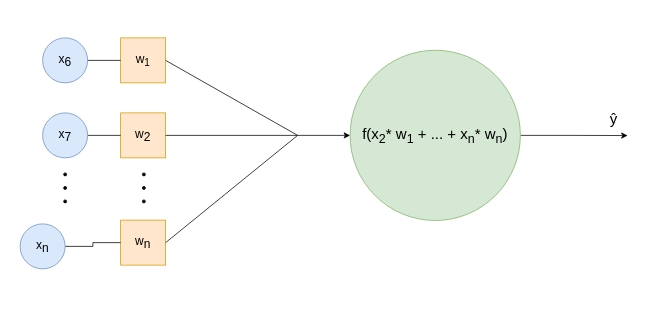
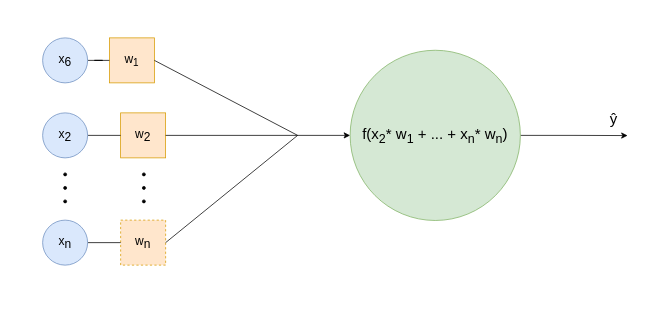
  <mxCell id="0" />
  <mxCell id="1" parent="0" />
  <mxCell id="2" value="" style="rounded=0;whiteSpace=wrap;html=1;fillColor=none;strokeColor=none;" parent="1" vertex="1"><mxGeometry x="20" y="20" width="840" height="370" as="geometry" /></mxCell>
- <mxCell id="3" value="&lt;font style=&quot;font-size: 16px;&quot;&gt;w&lt;sub&gt;1&lt;/sub&gt;&lt;/font&gt;" style="rounded=0;whiteSpace=wrap;html=1;fillColor=#ffe6cc;strokeColor=#d79b00;" parent="1" vertex="1"><mxGeometry x="160" y="50" width="60" height="60" as="geometry" /></mxCell>
+ <mxCell id="3" value="&lt;font style=&quot;font-size: 16px;&quot;&gt;w&lt;sub&gt;1&lt;/sub&gt;&lt;/font&gt;" style="rounded=0;whiteSpace=wrap;html=1;fillColor=#ffe6cc;strokeColor=#d79b00;" parent="1" vertex="1"><mxGeometry x="145" y="50" width="60" height="60" as="geometry" /></mxCell>
  <mxCell id="4" value="w&lt;sub style=&quot;font-size: 16px;&quot;&gt;2&lt;/sub&gt;" style="rounded=0;whiteSpace=wrap;html=1;fillColor=#ffe6cc;strokeColor=#d79b00;fontSize=16;" parent="1" vertex="1"><mxGeometry x="160" y="150" width="60" height="60" as="geometry" /></mxCell>
- <mxCell id="5" value="w&lt;sub style=&quot;font-size: 16px;&quot;&gt;n&lt;/sub&gt;" style="rounded=0;whiteSpace=wrap;html=1;fillColor=#ffe6cc;strokeColor=#d79b00;fontSize=16;" parent="1" vertex="1"><mxGeometry x="160" y="293" width="60" height="60" as="geometry" /></mxCell>
+ <mxCell id="5" value="w&lt;sub style=&quot;font-size: 16px;&quot;&gt;n&lt;/sub&gt;" style="rounded=0;whiteSpace=wrap;html=1;fillColor=#ffe6cc;strokeColor=#d79b00;fontSize=16;dashed=1;" parent="1" vertex="1"><mxGeometry x="160" y="293" width="60" height="60" as="geometry" /></mxCell>
  <mxCell id="6" value="" style="ellipse;whiteSpace=wrap;html=1;fillColor=#000000;fontSize=5;" parent="1" vertex="1"><mxGeometry x="189" y="230" width="4" height="4" as="geometry" /></mxCell>
  <mxCell id="7" value="" style="ellipse;whiteSpace=wrap;html=1;fillColor=#000000;fontSize=5;" parent="1" vertex="1"><mxGeometry x="189" y="248" width="4" height="4" as="geometry" /></mxCell>
  <mxCell id="8" value="" style="ellipse;whiteSpace=wrap;html=1;fillColor=#000000;fontSize=5;" parent="1" vertex="1"><mxGeometry x="189" y="266" width="4" height="4" as="geometry" /></mxCell>
  <mxCell id="9" style="edgeStyle=orthogonalEdgeStyle;rounded=0;orthogonalLoop=1;jettySize=auto;html=1;endArrow=none;endFill=0;" parent="1" source="10" target="3" edge="1"><mxGeometry relative="1" as="geometry" /></mxCell>
  <mxCell id="10" value="x&lt;sub style=&quot;font-size: 16px;&quot;&gt;6&lt;/sub&gt;" style="ellipse;whiteSpace=wrap;html=1;fillColor=#dae8fc;strokeColor=#6c8ebf;fontSize=16;" parent="1" vertex="1"><mxGeometry x="56" y="50" width="60" height="60" as="geometry" /></mxCell>
  <mxCell id="11" style="edgeStyle=orthogonalEdgeStyle;rounded=0;orthogonalLoop=1;jettySize=auto;html=1;entryX=0;entryY=0.5;entryDx=0;entryDy=0;endArrow=none;endFill=0;" parent="1" source="12" target="4" edge="1"><mxGeometry relative="1" as="geometry" /></mxCell>
- <mxCell id="12" value="x&lt;sub style=&quot;font-size: 16px;&quot;&gt;7&lt;/sub&gt;" style="ellipse;whiteSpace=wrap;html=1;fillColor=#dae8fc;strokeColor=#6c8ebf;fontSize=16;" parent="1" vertex="1"><mxGeometry x="56" y="150" width="60" height="60" as="geometry" /></mxCell>
+ <mxCell id="12" value="x&lt;sub style=&quot;font-size: 16px;&quot;&gt;2&lt;/sub&gt;" style="ellipse;whiteSpace=wrap;html=1;fillColor=#dae8fc;strokeColor=#6c8ebf;fontSize=16;" parent="1" vertex="1"><mxGeometry x="56" y="150" width="60" height="60" as="geometry" /></mxCell>
  <mxCell id="13" style="edgeStyle=orthogonalEdgeStyle;rounded=0;orthogonalLoop=1;jettySize=auto;html=1;entryX=0;entryY=0.5;entryDx=0;entryDy=0;endArrow=none;endFill=0;" parent="1" source="14" target="5" edge="1"><mxGeometry relative="1" as="geometry" /></mxCell>
- <mxCell id="14" value="x&lt;sub style=&quot;font-size: 16px;&quot;&gt;n&lt;/sub&gt;" style="ellipse;whiteSpace=wrap;html=1;fillColor=#dae8fc;strokeColor=#6c8ebf;fontSize=16;" parent="1" vertex="1"><mxGeometry x="26" y="298" width="60" height="60" as="geometry" /></mxCell>
+ <mxCell id="14" value="x&lt;sub style=&quot;font-size: 16px;&quot;&gt;n&lt;/sub&gt;" style="ellipse;whiteSpace=wrap;html=1;fillColor=#dae8fc;strokeColor=#6c8ebf;fontSize=16;" parent="1" vertex="1"><mxGeometry x="56" y="293" width="60" height="60" as="geometry" /></mxCell>
  <mxCell id="15" value="" style="ellipse;whiteSpace=wrap;html=1;fillColor=#000000;fontSize=5;" parent="1" vertex="1"><mxGeometry x="84" y="230" width="4" height="4" as="geometry" /></mxCell>
  <mxCell id="16" value="" style="ellipse;whiteSpace=wrap;html=1;fillColor=#000000;fontSize=5;" parent="1" vertex="1"><mxGeometry x="84" y="248" width="4" height="4" as="geometry" /></mxCell>
  <mxCell id="17" value="" style="ellipse;whiteSpace=wrap;html=1;fillColor=#000000;fontSize=5;" parent="1" vertex="1"><mxGeometry x="84" y="266" width="4" height="4" as="geometry" /></mxCell>
  <mxCell id="18" value="&lt;span style=&quot;text-align: left; background-color: rgb(255, 255, 255);&quot;&gt;&lt;font style=&quot;font-size: 20px;&quot;&gt;ŷ&lt;/font&gt;&lt;/span&gt;" style="text;html=1;strokeColor=none;fillColor=none;align=center;verticalAlign=middle;whiteSpace=wrap;rounded=0;dashed=1;" parent="1" vertex="1"><mxGeometry x="786" y="142" width="63" height="30" as="geometry" /></mxCell>
  <mxCell id="19" style="edgeStyle=orthogonalEdgeStyle;rounded=0;orthogonalLoop=1;jettySize=auto;html=1;fontSize=23;endArrow=classic;endFill=1;" edge="1" parent="1" source="20"><mxGeometry relative="1" as="geometry"><mxPoint x="836" y="180.25" as="targetPoint" /></mxGeometry></mxCell>
  <mxCell id="20" value="&lt;font style=&quot;font-size: 20px;&quot;&gt;&lt;font style=&quot;font-size: 20px;&quot;&gt;f(&lt;/font&gt;&lt;font style=&quot;border-color: var(--border-color); font-size: 20px;&quot;&gt;x&lt;sub style=&quot;border-color: var(--border-color);&quot;&gt;2&lt;/sub&gt;* w&lt;sub style=&quot;border-color: var(--border-color);&quot;&gt;1&lt;/sub&gt;&lt;/font&gt;&lt;font style=&quot;border-color: var(--border-color); font-size: 20px;&quot;&gt;&lt;span style=&quot;border-color: var(--border-color);&quot;&gt;&amp;nbsp;+ ... + x&lt;/span&gt;&lt;sub style=&quot;border-color: var(--border-color);&quot;&gt;n&lt;/sub&gt;&lt;span style=&quot;border-color: var(--border-color);&quot;&gt;* w&lt;/span&gt;&lt;sub style=&quot;border-color: var(--border-color);&quot;&gt;n&lt;/sub&gt;&lt;span style=&quot;border-color: var(--border-color);&quot;&gt;)&lt;/span&gt;&lt;/font&gt;&lt;/font&gt;" style="ellipse;whiteSpace=wrap;html=1;aspect=fixed;fillColor=#d5e8d4;strokeColor=#82b366;" vertex="1" parent="1"><mxGeometry x="466" y="66.5" width="227" height="227" as="geometry" /></mxCell>
  <mxCell id="21" value="" style="endArrow=classic;html=1;rounded=0;fontSize=23;entryX=0;entryY=0.5;entryDx=0;entryDy=0;" edge="1" parent="1" target="20"><mxGeometry width="50" height="50" relative="1" as="geometry"><mxPoint x="396" y="180" as="sourcePoint" /><mxPoint x="456" y="200" as="targetPoint" /></mxGeometry></mxCell>
  <mxCell id="22" value="" style="endArrow=none;html=1;rounded=0;fontSize=23;exitX=1;exitY=0.5;exitDx=0;exitDy=0;" edge="1" parent="1" source="3"><mxGeometry width="50" height="50" relative="1" as="geometry"><mxPoint x="406" y="250" as="sourcePoint" /><mxPoint x="396" y="180" as="targetPoint" /></mxGeometry></mxCell>
  <mxCell id="23" value="" style="endArrow=none;html=1;rounded=0;fontSize=23;exitX=1;exitY=0.5;exitDx=0;exitDy=0;" edge="1" parent="1" source="4"><mxGeometry width="50" height="50" relative="1" as="geometry"><mxPoint x="406" y="250" as="sourcePoint" /><mxPoint x="396" y="180" as="targetPoint" /></mxGeometry></mxCell>
  <mxCell id="24" value="" style="endArrow=none;html=1;rounded=0;fontSize=23;exitX=1;exitY=0.5;exitDx=0;exitDy=0;" edge="1" parent="1" source="5"><mxGeometry width="50" height="50" relative="1" as="geometry"><mxPoint x="406" y="250" as="sourcePoint" /><mxPoint x="396" y="180" as="targetPoint" /></mxGeometry></mxCell>
